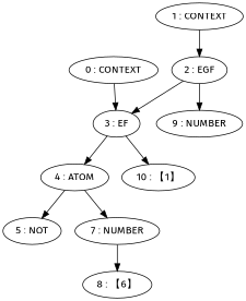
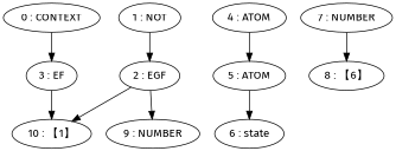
  digraph {
    fontname="Fira Sans"
    node [fontname="Fira Sans"]
    edge [fontname="Fira Sans"]
    "0 : CONTEXT"
    "3 : EF"
-   "1 : NOT" [label="1 : CONTEXT"]
+   "1 : NOT"
    "2 : EGF"
    "9 : NUMBER"
    n6 [label="4 : ATOM"]
    "10 : 【1】"
-   "5 : ATOM" [label="5 : NOT"]
+   "5 : ATOM"
    "7 : NUMBER"
+   "6 : state"
    "8 : 【6】"
    "0 : CONTEXT" -> "3 : EF"
-   "3 : EF" -> n6
    "3 : EF" -> "10 : 【1】"
    "1 : NOT" -> "2 : EGF"
-   "2 : EGF" -> "3 : EF"
+   "2 : EGF" -> "10 : 【1】"
    "2 : EGF" -> "9 : NUMBER"
    n6 -> "5 : ATOM"
-   n6 -> "7 : NUMBER"
+   "5 : ATOM" -> "6 : state"
    "7 : NUMBER" -> "8 : 【6】"
  }
